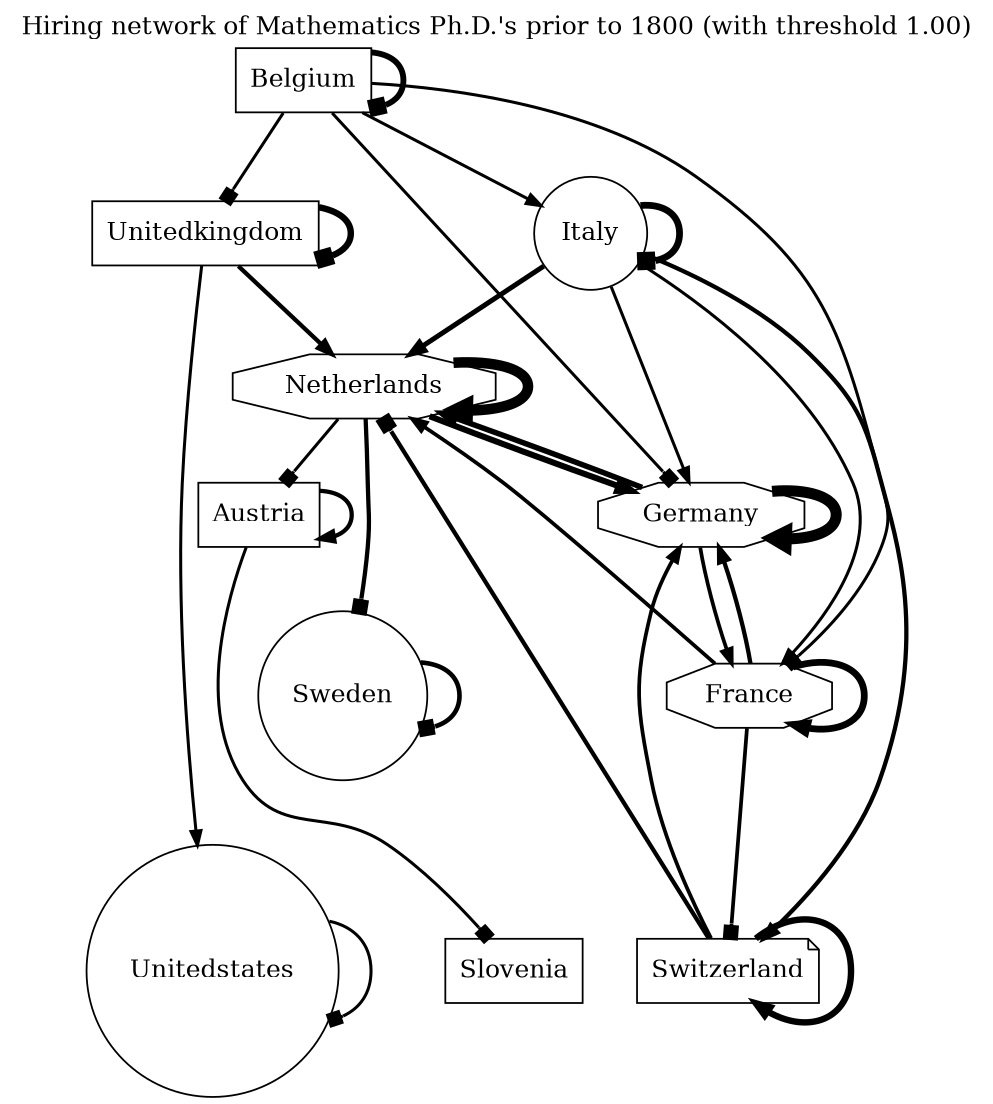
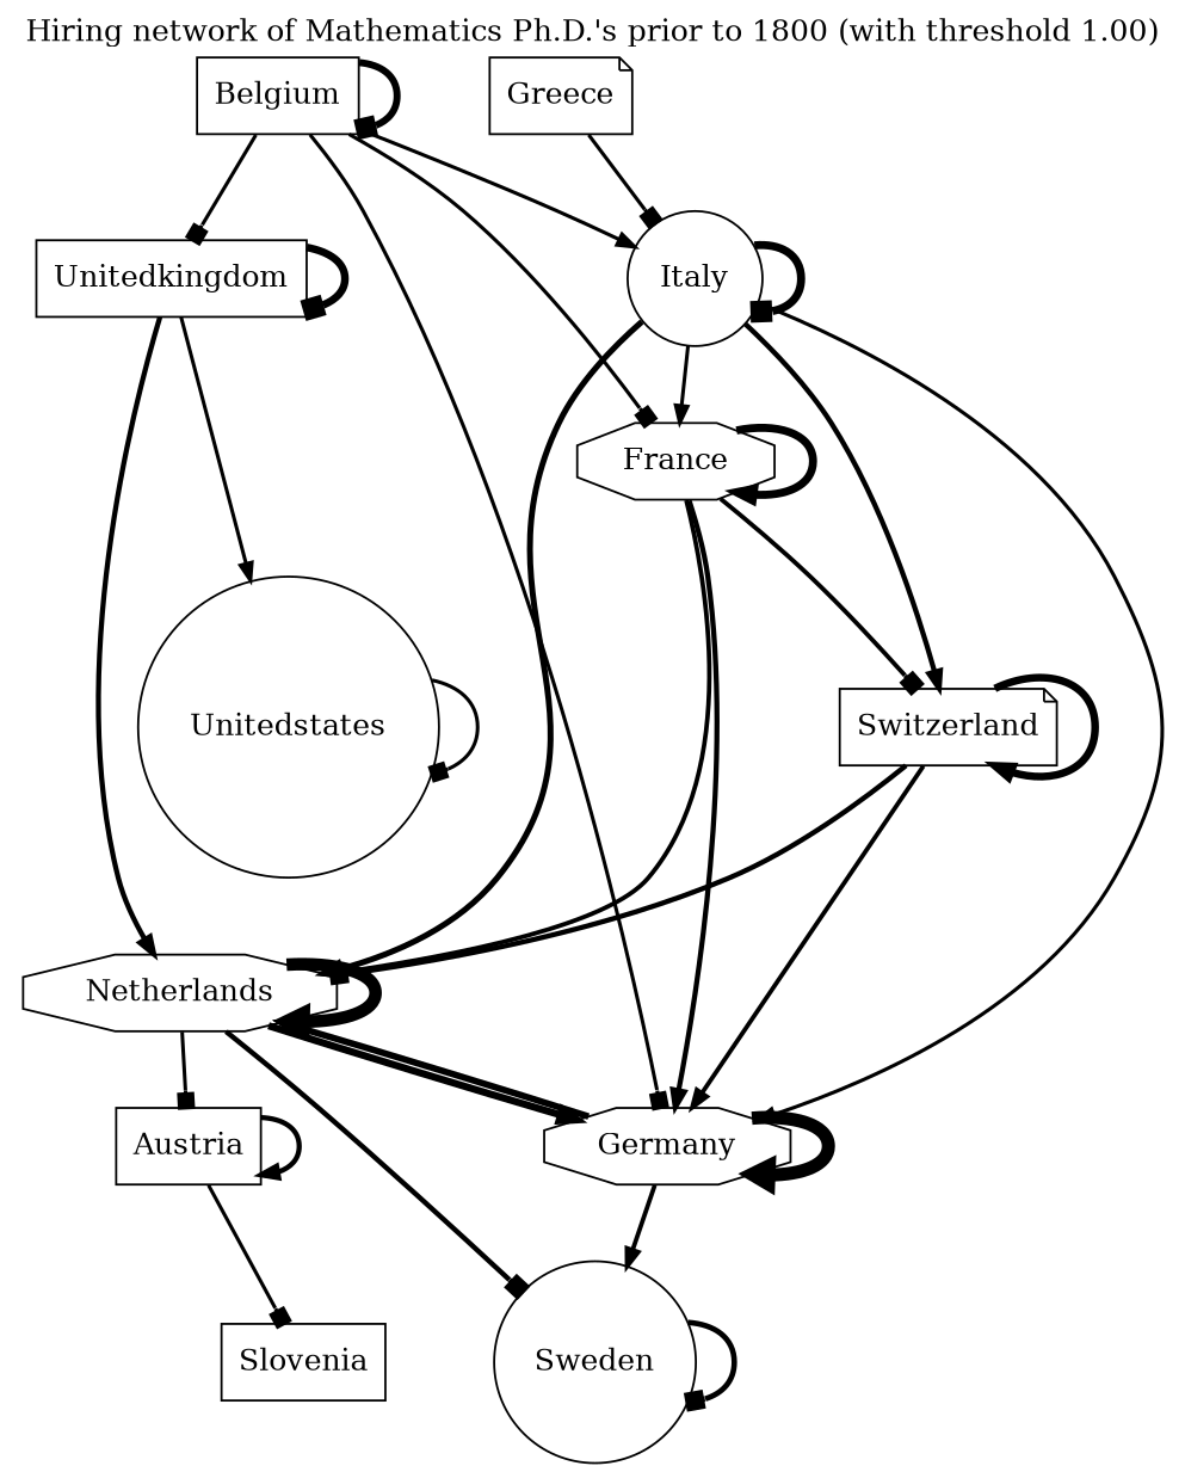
  digraph {
    label="Hiring network of Mathematics Ph.D.'s prior to 1800 (with threshold 1.00)"
    labelloc=t
    node [shape=box]
    edge [arrowhead=normal arrowsize=0.8 penwidth=1.7 weight=0.1]
    Belgium
    Unitedkingdom
    Italy [shape=circle]
    France [shape=octagon]
    Germany [shape=octagon]
    Unitedstates [shape=circle]
    Netherlands [shape=octagon]
    Switzerland [shape=note]
    Austria
    Sweden [shape=circle]
    Slovenia
+   Greece [shape=note]
    Belgium -> Belgium [arrowhead=box penwidth=3.3]
    Belgium -> Unitedkingdom [arrowhead=box]
    Belgium -> Italy
    Belgium -> France [arrowhead=box]
    Belgium -> Germany [arrowhead=box]
    Unitedkingdom -> Unitedkingdom [arrowhead=box penwidth=3.6]
    Unitedkingdom -> Unitedstates
    Unitedkingdom -> Netherlands [penwidth=2.4]
    Italy -> Italy [arrowhead=box penwidth=3.8]
    Italy -> France
    Italy -> Germany
    Italy -> Netherlands [penwidth=2.8]
    Italy -> Switzerland [penwidth=2.4]
    France -> France [penwidth=3.8]
    France -> Germany [penwidth=2.4]
    France -> Netherlands [penwidth=2.1]
    France -> Switzerland [arrowhead=box penwidth=2.1]
-   Germany -> France [penwidth=2.1]
+   Germany -> Sweden [penwidth=2.1]
    Germany -> Germany [penwidth=6.2]
    Germany -> Netherlands [penwidth=3.1]
    Unitedstates -> Unitedstates [arrowhead=box]
    Netherlands -> Germany [penwidth=3.4]
    Netherlands -> Netherlands [penwidth=5.9]
    Netherlands -> Austria [arrowhead=box]
    Netherlands -> Sweden [arrowhead=box penwidth=2.4]
    Switzerland -> Germany [penwidth=2.1]
    Switzerland -> Netherlands [arrowhead=box penwidth=2.4]
    Switzerland -> Switzerland [penwidth=3.6]
    Austria -> Austria [penwidth=2.4]
    Austria -> Slovenia [arrowhead=box]
    Sweden -> Sweden [arrowhead=box penwidth=2.6]
+   Greece -> Italy [arrowhead=box]
  }
